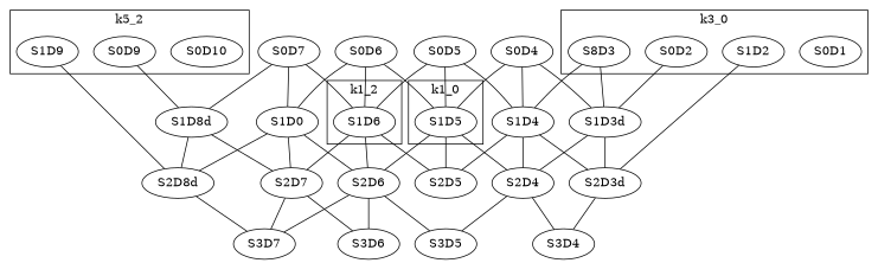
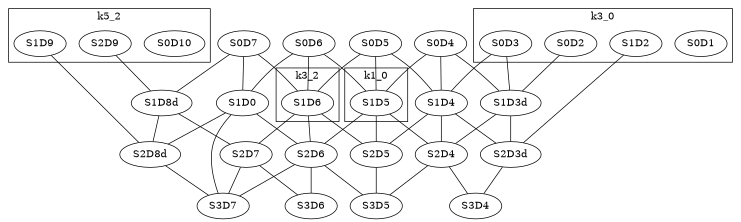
  graph {
    S1D6
    S1D5
    S0D1
    S0D2
-   S0D3 [label=S8D3]
+   S0D3
    S1D2
    S0D10
-   S0D9
+   S0D9 [label=S2D9]
    S1D9
    S2D6
    S2D5
    S2D7
    S2D4
    S1D3d
    S1D4
    S2D3d
    S1D8d
    S2D8d
    S3D7
    S3D6
    S3D5
    S3D4
    n23 [label=S1D0]
    S0D7
    S0D6
    S0D5
    S0D4
    subgraph cluster_1 {
-     label=k1_2
+     label=k3_2
      S1D6
    }
    subgraph cluster_2 {
      label=k1_0
      S1D5
    }
    subgraph cluster_3 {
      label=k2
    }
    subgraph cluster_4 {
      label=k3_0
      S0D1
      S0D2
      S0D3
      S1D2
    }
    subgraph cluster_5 {
      label=k5_2
      S0D10
      S0D9
      S1D9
    }
    S1D6 -- S2D6
    S1D6 -- S2D5
    S1D6 -- S2D7
    S1D5 -- S2D6
    S1D5 -- S2D5
    S1D5 -- S2D4
    S0D2 -- S1D3d
    S0D3 -- S1D3d
    S0D3 -- S1D4
    S1D2 -- S2D3d
    S0D9 -- S1D8d
    S1D9 -- S2D8d
    S2D6 -- S3D7
    S2D6 -- S3D6
    S2D6 -- S3D5
+   S2D5 -- S3D5
    S2D7 -- S3D7
    S2D7 -- S3D6
    S2D4 -- S3D5
    S2D4 -- S3D4
    S1D3d -- S2D4
    S1D3d -- S2D3d
    S1D4 -- S2D5
    S1D4 -- S2D4
    S1D4 -- S2D3d
    S2D3d -- S3D4
    S1D8d -- S2D7
    S1D8d -- S2D8d
    S2D8d -- S3D7
    n23 -- S2D6
-   n23 -- S2D7
+   n23 -- S3D7
    n23 -- S2D8d
    S0D7 -- S1D6
    S0D7 -- S1D8d
    S0D7 -- n23
    S0D6 -- S1D6
    S0D6 -- S1D5
    S0D6 -- n23
    S0D5 -- S1D6
    S0D5 -- S1D5
    S0D5 -- S1D4
    S0D4 -- S1D5
    S0D4 -- S1D3d
    S0D4 -- S1D4
  }
